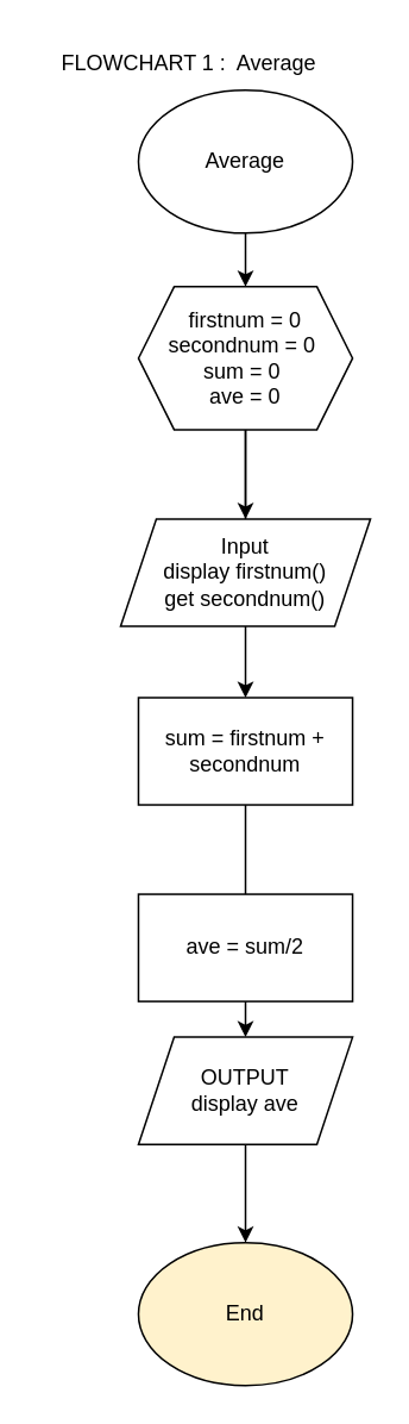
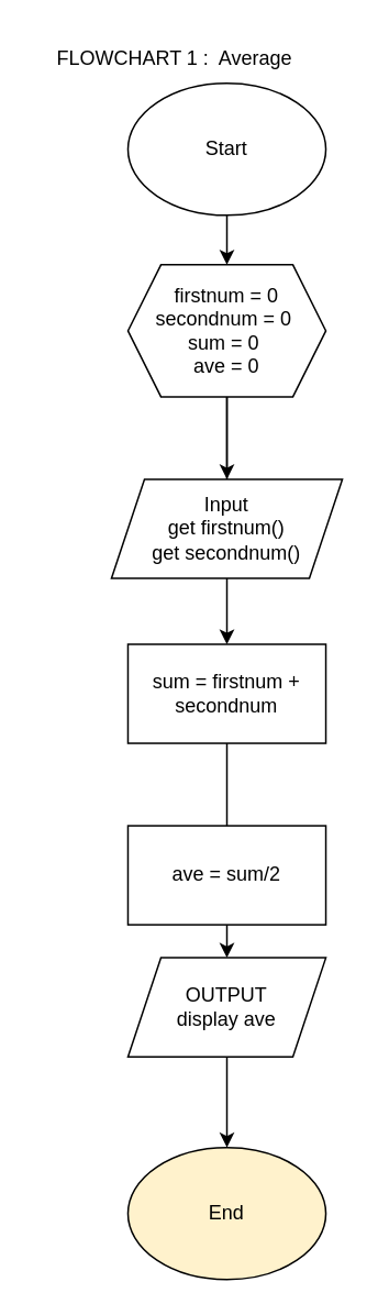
  <mxCell id="0" />
  <mxCell id="1" parent="0" />
  <mxCell id="2" style="edgeStyle=orthogonalEdgeStyle;rounded=0;orthogonalLoop=1;jettySize=auto;html=1;entryX=0.5;entryY=0;entryDx=0;entryDy=0;" edge="1" parent="1" source="3" target="6"><mxGeometry relative="1" as="geometry" /></mxCell>
- <mxCell id="3" value="Average" style="ellipse;whiteSpace=wrap;html=1;" vertex="1" parent="1"><mxGeometry x="77" y="50" width="120" height="80" as="geometry" /></mxCell>
+ <mxCell id="3" value="Start" style="ellipse;whiteSpace=wrap;html=1;" vertex="1" parent="1"><mxGeometry x="77" y="50" width="120" height="80" as="geometry" /></mxCell>
  <mxCell id="4" style="edgeStyle=orthogonalEdgeStyle;rounded=0;orthogonalLoop=1;jettySize=auto;html=1;" edge="1" parent="1" source="6" target="9"><mxGeometry relative="1" as="geometry"><mxPoint x="137" y="480" as="targetPoint" /></mxGeometry></mxCell>
  <mxCell id="5" value="" style="edgeStyle=orthogonalEdgeStyle;rounded=0;orthogonalLoop=1;jettySize=auto;html=1;" edge="1" parent="1" source="6" target="7"><mxGeometry relative="1" as="geometry" /></mxCell>
  <mxCell id="6" value="firstnum = 0&lt;br&gt;secondnum = 0&amp;nbsp;&lt;br&gt;sum = 0&amp;nbsp;&lt;br&gt;ave = 0" style="shape=hexagon;perimeter=hexagonPerimeter2;whiteSpace=wrap;html=1;fixedSize=1;" vertex="1" parent="1"><mxGeometry x="77" y="160" width="120" height="80" as="geometry" /></mxCell>
- <mxCell id="7" value="Input&lt;br&gt;display firstnum()&lt;br&gt;get secondnum()" style="shape=parallelogram;perimeter=parallelogramPerimeter;whiteSpace=wrap;html=1;fixedSize=1;" vertex="1" parent="1"><mxGeometry x="67" y="290" width="140" height="60" as="geometry" /></mxCell>
+ <mxCell id="7" value="Input&lt;br&gt;get firstnum()&lt;br&gt;get secondnum()" style="shape=parallelogram;perimeter=parallelogramPerimeter;whiteSpace=wrap;html=1;fixedSize=1;" vertex="1" parent="1"><mxGeometry x="67" y="290" width="140" height="60" as="geometry" /></mxCell>
  <mxCell id="8" value="" style="edgeStyle=orthogonalEdgeStyle;rounded=0;orthogonalLoop=1;jettySize=auto;html=1;" edge="1" parent="1" source="9" target="11"><mxGeometry relative="1" as="geometry" /></mxCell>
  <mxCell id="9" value="sum = firstnum + secondnum" style="rounded=0;whiteSpace=wrap;html=1;" vertex="1" parent="1"><mxGeometry x="77" y="390" width="120" height="60" as="geometry" /></mxCell>
  <mxCell id="10" style="edgeStyle=orthogonalEdgeStyle;rounded=0;orthogonalLoop=1;jettySize=auto;html=1;exitX=0.5;exitY=1;exitDx=0;exitDy=0;entryX=0.5;entryY=0;entryDx=0;entryDy=0;" edge="1" parent="1" source="11"><mxGeometry relative="1" as="geometry"><mxPoint x="137" y="695" as="targetPoint" /></mxGeometry></mxCell>
  <mxCell id="11" value="OUTPUT&lt;br&gt;display ave" style="shape=parallelogram;perimeter=parallelogramPerimeter;whiteSpace=wrap;html=1;fixedSize=1;" vertex="1" parent="1"><mxGeometry x="77" y="580" width="120" height="60" as="geometry" /></mxCell>
  <mxCell id="12" value="End" style="ellipse;whiteSpace=wrap;html=1;fillColor=#fff2cc;" vertex="1" parent="1"><mxGeometry x="77" y="695" width="120" height="80" as="geometry" /></mxCell>
  <mxCell id="13" value="ave = sum/2" style="rounded=0;whiteSpace=wrap;html=1;" vertex="1" parent="1"><mxGeometry x="77" y="500" width="120" height="60" as="geometry" /></mxCell>
  <mxCell id="14" value="FLOWCHART 1 :&amp;nbsp; Average" style="text;html=1;align=center;verticalAlign=middle;resizable=0;points=[];autosize=1;strokeColor=none;fillColor=none;" vertex="1" parent="1"><mxGeometry x="20" width="170" height="30" as="geometry" y="20" /></mxCell>
